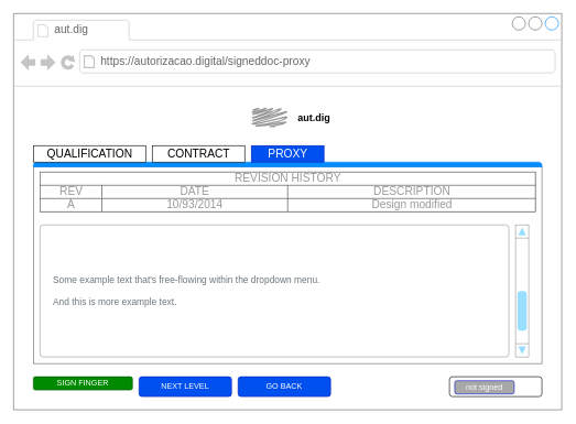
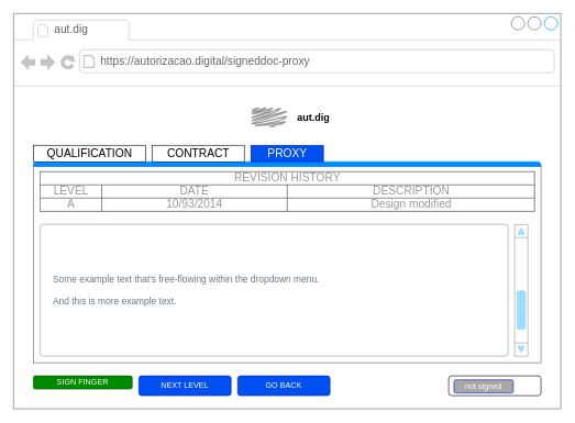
  <mxCell id="0" />
  <mxCell id="1" parent="0" />
  <mxCell id="2" value="" style="strokeWidth=1;shadow=0;dashed=0;align=center;html=1;shape=mxgraph.mockup.containers.browserWindow;rSize=0;strokeColor=#666666;strokeColor2=#008cff;strokeColor3=#c4c4c4;mainText=,;recursiveResize=0;" parent="1" vertex="1"><mxGeometry x="20" y="20" width="830" height="600" as="geometry" /></mxCell>
  <mxCell id="3" value="aut.dig" style="strokeWidth=1;shadow=0;dashed=0;align=center;html=1;shape=mxgraph.mockup.containers.anchor;fontSize=17;fontColor=#666666;align=left;" parent="2" vertex="1"><mxGeometry x="60" y="12" width="110" height="26" as="geometry" /></mxCell>
  <mxCell id="4" value="https://autorizacao.digital/signeddoc-proxy" style="strokeWidth=1;shadow=0;dashed=0;align=center;html=1;shape=mxgraph.mockup.containers.anchor;rSize=0;fontSize=17;fontColor=#666666;align=left;" parent="2" vertex="1"><mxGeometry x="130" y="60" width="250" height="26" as="geometry" /></mxCell>
  <mxCell id="5" value="" style="strokeWidth=1;shadow=0;dashed=0;align=center;html=1;shape=mxgraph.mockup.containers.marginRect2;rectMarginTop=32;strokeColor=#666666;gradientColor=none;" parent="2" vertex="1"><mxGeometry x="30" y="200" width="770" height="330" as="geometry" /></mxCell>
  <mxCell id="6" value="" style="strokeWidth=1;shadow=0;dashed=0;align=center;html=1;shape=mxgraph.mockup.containers.topButton;rSize=5;strokeColor=#008cff;fillColor=#008cff;gradientColor=none;resizeWidth=1;movable=0;deletable=1;" parent="5" vertex="1"><mxGeometry width="770" height="7" relative="1" as="geometry"><mxPoint y="25" as="offset" /></mxGeometry></mxCell>
  <mxCell id="7" value="" style="strokeWidth=1;shadow=0;dashed=0;align=center;html=1;shape=mxgraph.mockup.misc.rrect;rSize=0;strokeColor=#666666;" parent="5" vertex="1"><mxGeometry x="10" y="40" width="750" height="60" as="geometry" /></mxCell>
  <mxCell id="8" value="REVISION HISTORY" style="strokeColor=inherit;fillColor=inherit;gradientColor=inherit;strokeWidth=1;shadow=0;dashed=0;align=center;html=1;shape=mxgraph.mockup.misc.rrect;rSize=0;fontSize=17;fontColor=#999999;" parent="7" vertex="1"><mxGeometry width="750" height="20" as="geometry" /></mxCell>
- <mxCell id="9" value="REV" style="strokeColor=inherit;fillColor=inherit;gradientColor=inherit;strokeWidth=1;shadow=0;dashed=0;align=center;html=1;shape=mxgraph.mockup.misc.rrect;rSize=0;fontSize=17;fontColor=#999999;" parent="7" vertex="1"><mxGeometry y="20" width="93.75" height="20" as="geometry" /></mxCell>
+ <mxCell id="9" value="LEVEL" style="strokeColor=inherit;fillColor=inherit;gradientColor=inherit;strokeWidth=1;shadow=0;dashed=0;align=center;html=1;shape=mxgraph.mockup.misc.rrect;rSize=0;fontSize=17;fontColor=#999999;" parent="7" vertex="1"><mxGeometry y="20" width="93.75" height="20" as="geometry" /></mxCell>
  <mxCell id="10" value="DATE" style="strokeColor=inherit;fillColor=inherit;gradientColor=inherit;strokeWidth=1;shadow=0;dashed=0;align=center;html=1;shape=mxgraph.mockup.misc.rrect;rSize=0;fontSize=17;fontColor=#999999;" parent="7" vertex="1"><mxGeometry x="93.75" y="20" width="281.25" height="20" as="geometry" /></mxCell>
  <mxCell id="11" value="DESCRIPTION" style="strokeColor=inherit;fillColor=inherit;gradientColor=inherit;strokeWidth=1;shadow=0;dashed=0;align=center;html=1;shape=mxgraph.mockup.misc.rrect;rSize=0;fontSize=17;fontColor=#999999;" parent="7" vertex="1"><mxGeometry x="375" y="20" width="375" height="20" as="geometry" /></mxCell>
  <mxCell id="12" value="A" style="strokeColor=inherit;fillColor=inherit;gradientColor=inherit;strokeWidth=1;shadow=0;dashed=0;align=center;html=1;shape=mxgraph.mockup.misc.rrect;rSize=0;fontSize=17;fontColor=#999999;" parent="7" vertex="1"><mxGeometry y="40" width="93.75" height="20" as="geometry" /></mxCell>
  <mxCell id="13" value="10/93/2014" style="strokeColor=inherit;fillColor=inherit;gradientColor=inherit;strokeWidth=1;shadow=0;dashed=0;align=center;html=1;shape=mxgraph.mockup.misc.rrect;rSize=0;fontSize=17;fontColor=#999999;" parent="7" vertex="1"><mxGeometry x="93.75" y="40" width="281.25" height="20" as="geometry" /></mxCell>
  <mxCell id="14" value="Design modified" style="strokeColor=inherit;fillColor=inherit;gradientColor=inherit;strokeWidth=1;shadow=0;dashed=0;align=center;html=1;shape=mxgraph.mockup.misc.rrect;rSize=0;fontSize=17;fontColor=#999999;" parent="7" vertex="1"><mxGeometry x="375" y="40" width="375" height="20" as="geometry" /></mxCell>
  <mxCell id="15" value="" style="verticalLabelPosition=bottom;shadow=0;dashed=0;align=center;html=1;verticalAlign=top;strokeWidth=1;shape=mxgraph.mockup.navigation.scrollBar;strokeColor=#999999;barPos=20;fillColor2=#99ddff;strokeColor2=none;direction=north;" parent="5" vertex="1"><mxGeometry x="730" y="120" width="20" height="200" as="geometry" /></mxCell>
  <mxCell id="16" value="Some example text that's free-flowing within the dropdown menu.&lt;br style=&quot;font-size: 14px&quot;&gt;&lt;br style=&quot;font-size: 14px&quot;&gt;And this is more example text." style="html=1;shadow=0;dashed=0;shape=mxgraph.bootstrap.rrect;rSize=5;strokeColor=#999999;strokeWidth=1;fillColor=#FFFFFF;fontColor=#6C767D;whiteSpace=wrap;align=left;verticalAlign=middle;spacingLeft=10;fontSize=14;spacing=10;" parent="5" vertex="1"><mxGeometry x="10" y="120" width="710" height="200" as="geometry" /></mxCell>
  <mxCell id="17" value="PROXY" style="strokeColor=#001DBC;fillColor=#0050ef;strokeWidth=1;shadow=0;dashed=0;align=center;html=1;shape=mxgraph.mockup.containers.rrect;rSize=0;fontSize=17;fontColor=#ffffff;gradientColor=none;" parent="2" vertex="1"><mxGeometry width="110" height="25" relative="1" as="geometry"><mxPoint x="360" y="200" as="offset" /></mxGeometry></mxCell>
  <mxCell id="18" value="QUALIFICATION" style="strokeWidth=1;shadow=0;dashed=0;align=center;html=1;shape=mxgraph.mockup.containers.rrect;rSize=0;fontSize=17;" parent="2" vertex="1"><mxGeometry width="170" height="25" relative="1" as="geometry"><mxPoint x="30" y="200" as="offset" /></mxGeometry></mxCell>
  <mxCell id="19" value="CONTRACT" style="strokeWidth=1;shadow=0;dashed=0;align=center;html=1;shape=mxgraph.mockup.containers.rrect;rSize=0;fontSize=17;" parent="2" vertex="1"><mxGeometry width="140" height="25" relative="1" as="geometry"><mxPoint x="210" y="200" as="offset" /></mxGeometry></mxCell>
  <mxCell id="20" value="&lt;b&gt;&lt;font style=&quot;font-size: 15px&quot;&gt;aut.dig&lt;/font&gt;&lt;/b&gt;" style="text;html=1;strokeColor=none;fillColor=none;align=center;verticalAlign=middle;whiteSpace=wrap;rounded=0;" parent="1" vertex="1"><mxGeometry x="455" y="168" width="40" height="20" as="geometry" /></mxCell>
  <mxCell id="21" value="" style="shape=mxgraph.mockup.markup.scratchOut;shadow=0;dashed=0;html=1;strokeColor=#999999;strokeWidth=2;" parent="1" vertex="1"><mxGeometry x="380" y="163" width="55" height="30" as="geometry" /></mxCell>
  <mxCell id="22" value="SIGN FINGER" style="rounded=1;whiteSpace=wrap;html=1;align=center;fillColor=#008a00;strokeColor=#005700;fontColor=#ffffff;" vertex="1" parent="1"><mxGeometry x="50" y="570" width="150" height="20" as="geometry" /></mxCell>
  <mxCell id="23" value="NEXT LEVEL" style="rounded=1;whiteSpace=wrap;html=1;align=center;fillColor=#0050ef;strokeColor=#001DBC;fontColor=#ffffff;" vertex="1" parent="1"><mxGeometry x="210" y="570" width="140" height="30" as="geometry" /></mxCell>
  <mxCell id="24" value="&lt;font color=&quot;#ffffff&quot;&gt;GO BACK&lt;/font&gt;" style="rounded=1;whiteSpace=wrap;html=1;align=center;fillColor=#0050ef;strokeColor=#001DBC;fontColor=#ffffff;" vertex="1" parent="1"><mxGeometry x="360" y="570" width="140" height="30" as="geometry" /></mxCell>
  <mxCell id="25" value="" style="group" vertex="1" connectable="0" parent="1"><mxGeometry x="680" y="570" width="140" height="30" as="geometry" /></mxCell>
  <mxCell id="26" value="" style="rounded=1;whiteSpace=wrap;html=1;align=center;strokeWidth=1;" vertex="1" parent="25"><mxGeometry width="140" height="30" as="geometry" /></mxCell>
  <mxCell id="27" value="not signed" style="rounded=1;whiteSpace=wrap;html=1;align=center;strokeColor=#001DBC;fontColor=#ffffff;fillColor=#A8A8A8;" vertex="1" parent="25"><mxGeometry x="8" y="6" width="90" height="20" as="geometry" /></mxCell>
